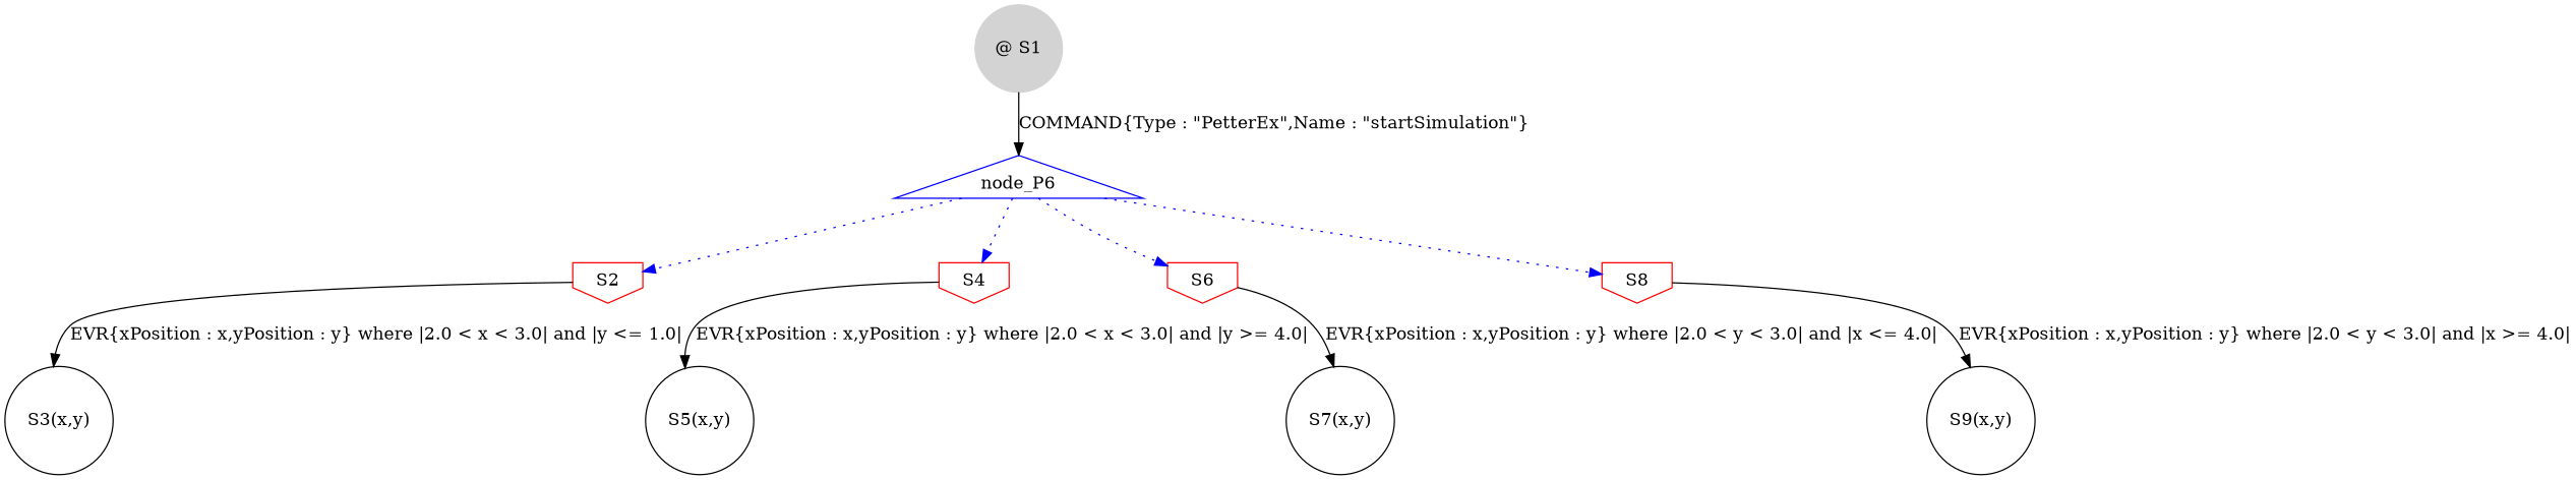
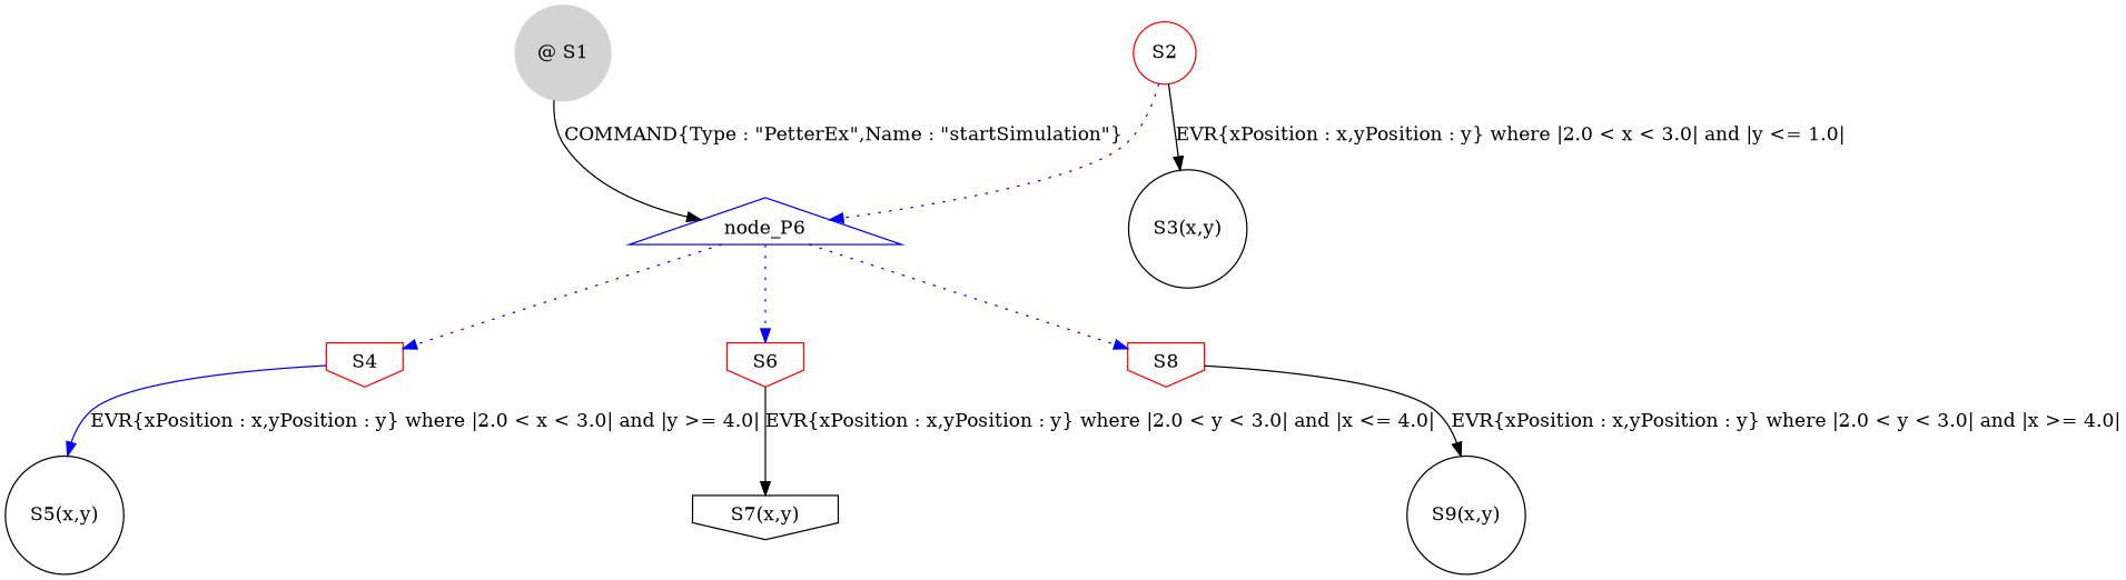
  digraph {
    node [shape=circle]
    n1 [color=lightgrey label="@ S1" style=filled]
    n2 [color=blue label=node_P6 shape=triangle]
-   n3 [color=red label=S2 shape=invhouse]
+   n3 [color=red label=S2]
    n4 [color=red label=S4 shape=invhouse]
    n5 [color=red label=S6 shape=invhouse]
    n6 [color=red label=S8 shape=invhouse]
    n7 [label="S3(x,y)"]
    n8 [label="S5(x,y)"]
-   n9 [label="S7(x,y)"]
+   n9 [label="S7(x,y)" shape=invhouse]
    n10 [label="S9(x,y)"]
    n1 -> n2 [label="COMMAND{Type : \"PetterEx\",Name : \"startSimulation\"}"]
-   n2 -> n3 [color=blue style=dotted]
+   n3 -> n2 [color=blue style=dotted]
    n2 -> n4 [color=blue style=dotted]
    n2 -> n5 [color=blue style=dotted]
    n2 -> n6 [color=blue style=dotted]
    n3 -> n7 [label="EVR{xPosition : x,yPosition : y} where |2.0 < x < 3.0| and |y <= 1.0|"]
-   n4 -> n8 [label="EVR{xPosition : x,yPosition : y} where |2.0 < x < 3.0| and |y >= 4.0|"]
+   n4 -> n8 [label="EVR{xPosition : x,yPosition : y} where |2.0 < x < 3.0| and |y >= 4.0|" color=blue]
    n5 -> n9 [label="EVR{xPosition : x,yPosition : y} where |2.0 < y < 3.0| and |x <= 4.0|"]
    n6 -> n10 [label="EVR{xPosition : x,yPosition : y} where |2.0 < y < 3.0| and |x >= 4.0|"]
  }
